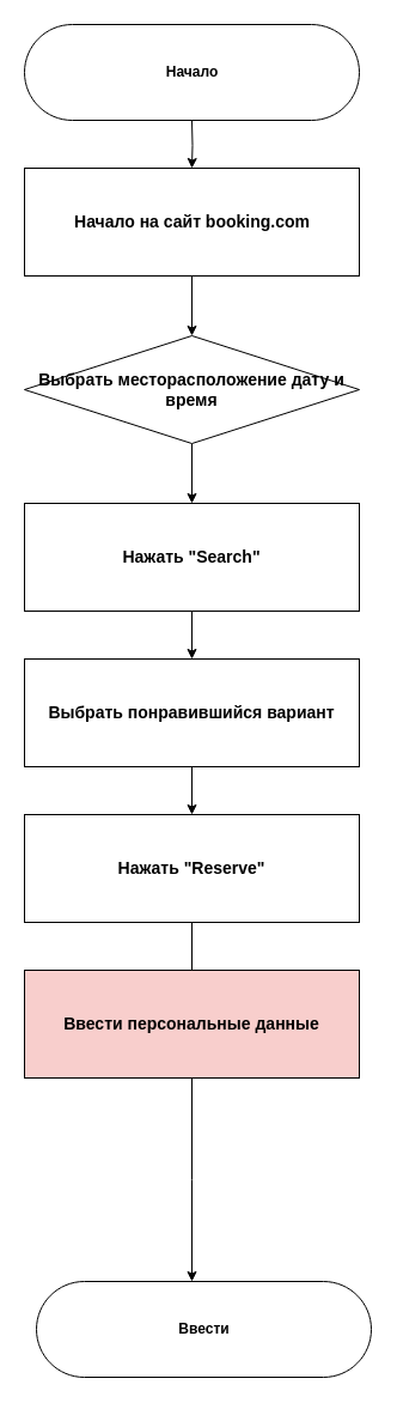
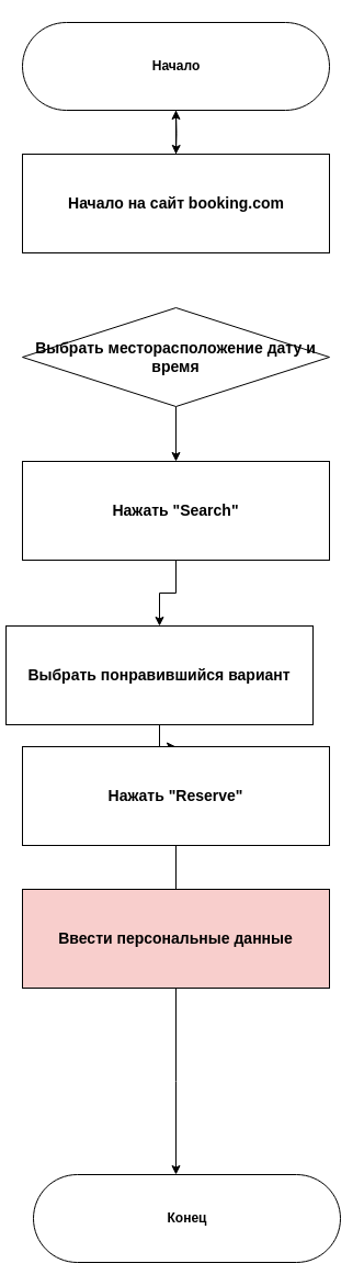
  <mxCell id="0" />
  <mxCell id="1" parent="0" />
  <mxCell id="2" style="edgeStyle=orthogonalEdgeStyle;rounded=0;orthogonalLoop=1;jettySize=auto;html=1;entryX=0.5;entryY=0;entryDx=0;entryDy=0;fontSize=14;" parent="1" target="4" edge="1"><mxGeometry relative="1" as="geometry"><mxPoint x="160" y="100" as="sourcePoint" /></mxGeometry></mxCell>
- <mxCell id="3" style="edgeStyle=orthogonalEdgeStyle;rounded=0;orthogonalLoop=1;jettySize=auto;html=1;entryX=0.5;entryY=0;entryDx=0;entryDy=0;fontSize=14;" parent="1" source="4" target="6" edge="1"><mxGeometry relative="1" as="geometry" /></mxCell>
+ <mxCell id="3" style="edgeStyle=orthogonalEdgeStyle;rounded=0;orthogonalLoop=1;jettySize=auto;html=1;fontSize=14;" parent="1" source="4" target="16" edge="1"><mxGeometry relative="1" as="geometry" /></mxCell>
  <mxCell id="4" value="Начало на сайт booking.com&lt;br&gt;" style="html=1;dashed=0;whitespace=wrap;fontSize=14;fontStyle=1;" parent="1" vertex="1"><mxGeometry x="20" y="140" width="280" height="90" as="geometry" /></mxCell>
  <mxCell id="5" style="edgeStyle=orthogonalEdgeStyle;rounded=0;orthogonalLoop=1;jettySize=auto;html=1;entryX=0.5;entryY=0;entryDx=0;entryDy=0;fontSize=14;" parent="1" source="6" target="8" edge="1"><mxGeometry relative="1" as="geometry" /></mxCell>
  <mxCell id="6" value="Выбрать месторасположение дату и время" style="rhombus;html=1;dashed=0;whitespace=wrap;fontSize=14;align=center;verticalAlign=middle;fontStyle=1;labelBackgroundColor=none;labelBorderColor=none;whiteSpace=wrap;" parent="1" vertex="1"><mxGeometry x="20" y="280" width="280" height="90" as="geometry" /></mxCell>
  <mxCell id="7" style="edgeStyle=orthogonalEdgeStyle;rounded=0;orthogonalLoop=1;jettySize=auto;html=1;entryX=0.5;entryY=0;entryDx=0;entryDy=0;fontSize=14;" parent="1" source="8" target="10" edge="1"><mxGeometry relative="1" as="geometry" /></mxCell>
  <mxCell id="8" value="Нажать &quot;Search&quot;" style="html=1;dashed=0;whitespace=wrap;fontSize=14;align=center;verticalAlign=middle;fontStyle=1;labelBackgroundColor=none;labelBorderColor=none;whiteSpace=wrap;" parent="1" vertex="1"><mxGeometry x="20" y="420" width="280" height="90" as="geometry" /></mxCell>
  <mxCell id="9" value="" style="edgeStyle=orthogonalEdgeStyle;rounded=0;orthogonalLoop=1;jettySize=auto;html=1;fontSize=14;" parent="1" source="10" target="12" edge="1"><mxGeometry relative="1" as="geometry" /></mxCell>
- <mxCell id="10" value="Выбрать понравившийся вариант" style="html=1;dashed=0;whitespace=wrap;fontSize=14;align=center;verticalAlign=middle;fontStyle=1;labelBackgroundColor=none;labelBorderColor=none;whiteSpace=wrap;" parent="1" vertex="1"><mxGeometry x="20" y="550" width="280" height="90" as="geometry" /></mxCell>
+ <mxCell id="10" value="Выбрать понравившийся вариант" style="html=1;dashed=0;whitespace=wrap;fontSize=14;align=center;verticalAlign=middle;fontStyle=1;labelBackgroundColor=none;labelBorderColor=none;whiteSpace=wrap;" parent="1" vertex="1"><mxGeometry x="5" y="570" width="280" height="90" as="geometry" /></mxCell>
  <mxCell id="11" style="edgeStyle=orthogonalEdgeStyle;rounded=0;orthogonalLoop=1;jettySize=auto;html=1;fontSize=14;" parent="1" source="12" edge="1"><mxGeometry relative="1" as="geometry"><mxPoint x="160" y="900" as="targetPoint" /></mxGeometry></mxCell>
  <mxCell id="12" value="Нажать &quot;Reserve&quot;" style="html=1;dashed=0;whitespace=wrap;fontSize=14;align=center;verticalAlign=middle;fontStyle=1;labelBackgroundColor=none;labelBorderColor=none;whiteSpace=wrap;" parent="1" vertex="1"><mxGeometry x="20" y="680" width="280" height="90" as="geometry" /></mxCell>
  <mxCell id="13" style="edgeStyle=orthogonalEdgeStyle;rounded=0;orthogonalLoop=1;jettySize=auto;html=1;fontSize=14;" parent="1" source="14" edge="1"><mxGeometry relative="1" as="geometry"><mxPoint x="160" y="1070" as="targetPoint" /></mxGeometry></mxCell>
  <mxCell id="14" value="Ввести персональные данные" style="html=1;dashed=0;whitespace=wrap;fontSize=14;align=center;verticalAlign=middle;fontStyle=1;labelBackgroundColor=none;labelBorderColor=none;whiteSpace=wrap;fillColor=#f8cecc;" parent="1" vertex="1"><mxGeometry x="20" y="810" width="280" height="90" as="geometry" /></mxCell>
- <mxCell id="15" value="&lt;b&gt;Ввести&lt;/b&gt;" style="html=1;dashed=0;whitespace=wrap;shape=mxgraph.dfd.start" vertex="1" parent="1"><mxGeometry x="30" y="1070" width="280" height="80" as="geometry" /></mxCell>
+ <mxCell id="15" value="&lt;b&gt;Конец&lt;/b&gt;" style="html=1;dashed=0;whitespace=wrap;shape=mxgraph.dfd.start" vertex="1" parent="1"><mxGeometry x="30" y="1070" width="280" height="80" as="geometry" /></mxCell>
  <mxCell id="16" value="&lt;b&gt;Начало&lt;/b&gt;" style="html=1;dashed=0;whitespace=wrap;shape=mxgraph.dfd.start" vertex="1" parent="1"><mxGeometry x="20" y="20" width="280" height="80" as="geometry" /></mxCell>
